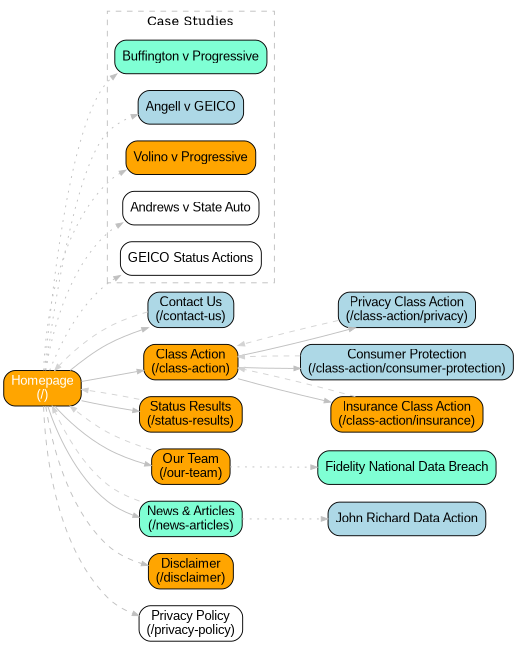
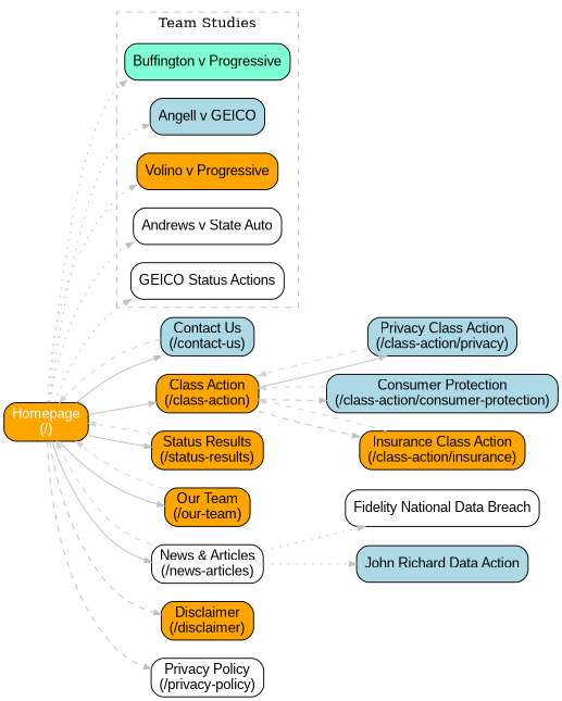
  digraph {
    rankdir=LR
    node [fillcolor=orange fontname=Arial shape=box style="rounded,filled"]
    edge [arrowsize=0.7 color=gray style=dashed]
    n1 [fillcolor=aquamarine label="Buffington v Progressive"]
    n2 [fillcolor=lightblue label="Angell v GEICO"]
    n3 [label="Volino v Progressive"]
    n4 [fillcolor=white label="Andrews v State Auto"]
    n5 [fillcolor=white label="GEICO Status Actions"]
    n6 [fontcolor=white label="Homepage\n(/)"]
    n7 [fillcolor=lightblue label="Contact Us\n(/contact-us)"]
    n8 [label="Class Action\n(/class-action)"]
    n9 [label="Status Results\n(/status-results)"]
    n10 [label="Our Team\n(/our-team)"]
-   n11 [fillcolor=aquamarine label="News & Articles\n(/news-articles)"]
+   n11 [fillcolor=white label="News & Articles\n(/news-articles)"]
    n12 [label="Disclaimer\n(/disclaimer)"]
    n13 [fillcolor=white label="Privacy Policy\n(/privacy-policy)"]
    n14 [fillcolor=lightblue label="Privacy Class Action\n(/class-action/privacy)"]
    n15 [fillcolor=lightblue label="Consumer Protection\n(/class-action/consumer-protection)"]
    n16 [label="Insurance Class Action\n(/class-action/insurance)"]
    n17 [fillcolor=lightblue label="John Richard Data Action"]
-   n18 [fillcolor=aquamarine label="Fidelity National Data Breach"]
+   n18 [fillcolor=white label="Fidelity National Data Breach"]
    subgraph cluster_1 {
      color=gray
-     label="Case Studies"
+     label="Team Studies"
      style=dashed
      n1
      n2
      n3
      n4
      n5
    }
    n6 -> n1 [style=dotted]
    n6 -> n2 [style=dotted]
    n6 -> n3 [style=dotted]
    n6 -> n4 [style=dotted]
    n6 -> n5 [style=dotted]
    n6 -> n7 [weight=10 style=""]
    n6 -> n8 [weight=10 style=""]
    n6 -> n9 [weight=5 style=""]
    n6 -> n10 [weight=8 style=""]
    n6 -> n11 [weight=8 style=""]
    n6 -> n12 [weight=1]
    n6 -> n13 [weight=1]
    n7 -> n6 [color=lightgray]
    n8 -> n14 [weight=10 style=""]
-   n8 -> n15 [weight=10 style=""]
-   n8 -> n16 [weight=10 style=""]
+   n8 -> n15 [weight=10]
+   n8 -> n16 [weight=10]
    n9 -> n6 [color=lightgray]
    n10 -> n6 [color=lightgray]
    n11 -> n6 [color=lightgray]
    n11 -> n17 [style=dotted]
-   n10 -> n18 [style=dotted]
+   n11 -> n18 [style=dotted]
    n14 -> n8 [color=lightgray]
    n15 -> n8 [color=lightgray]
    n16 -> n8 [color=lightgray]
  }
